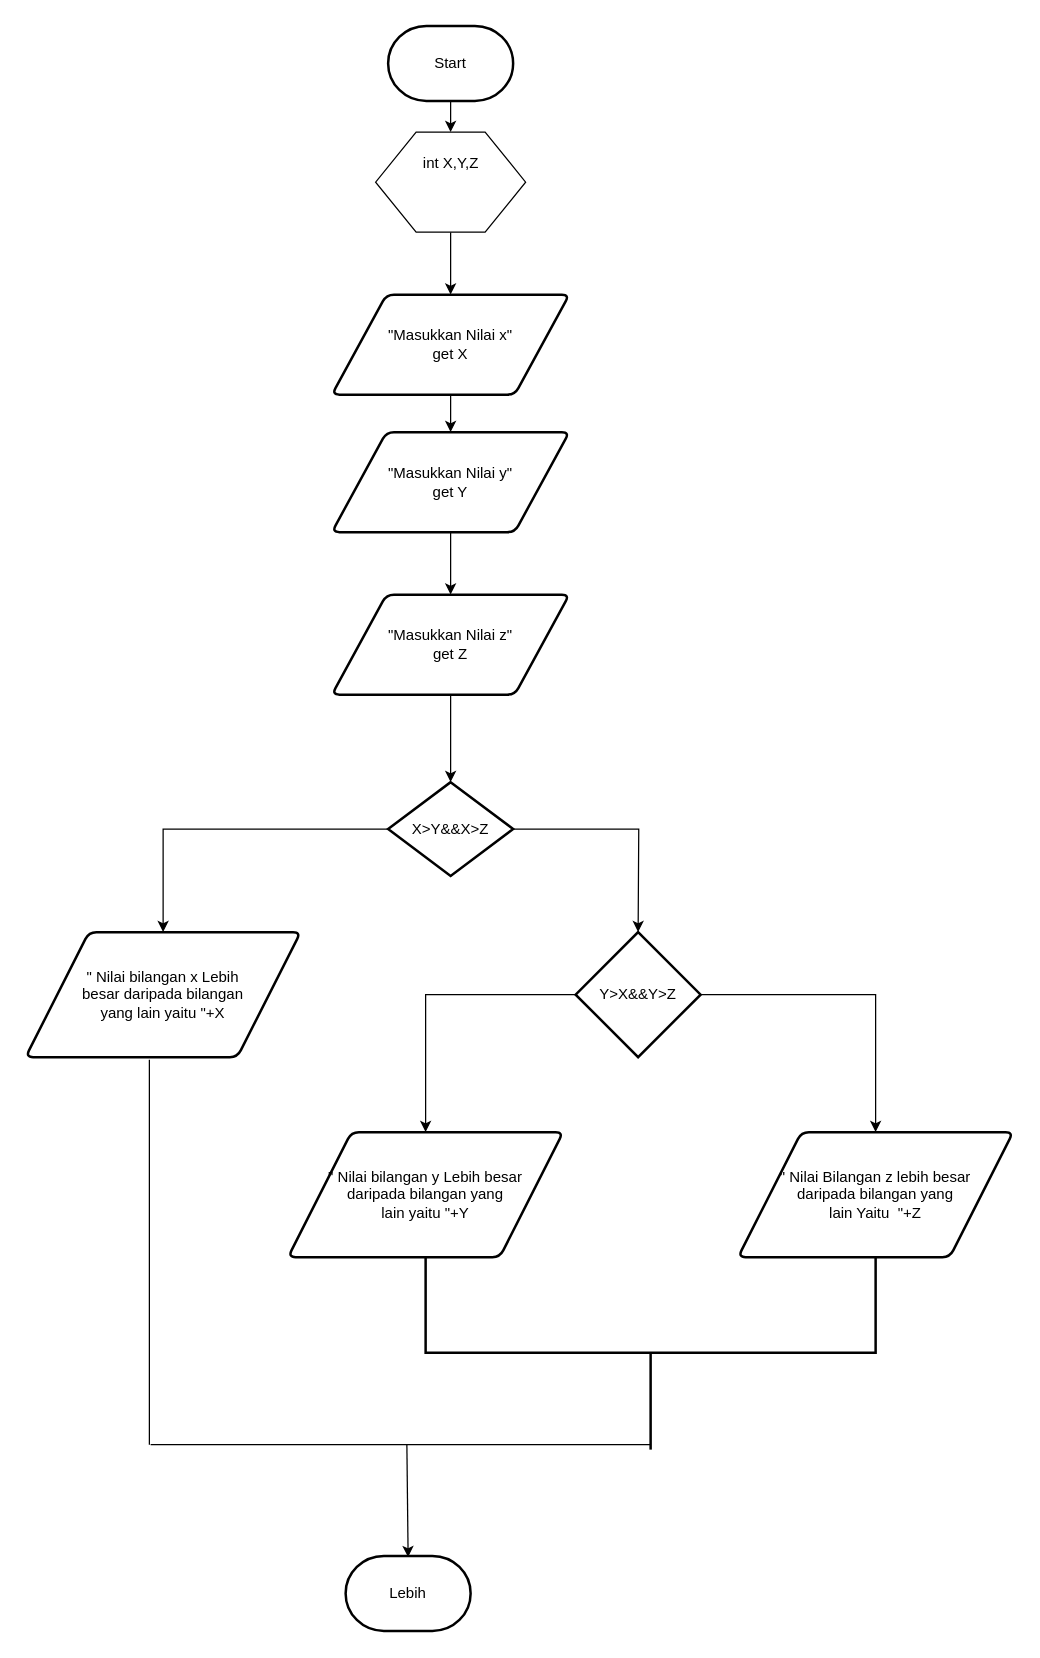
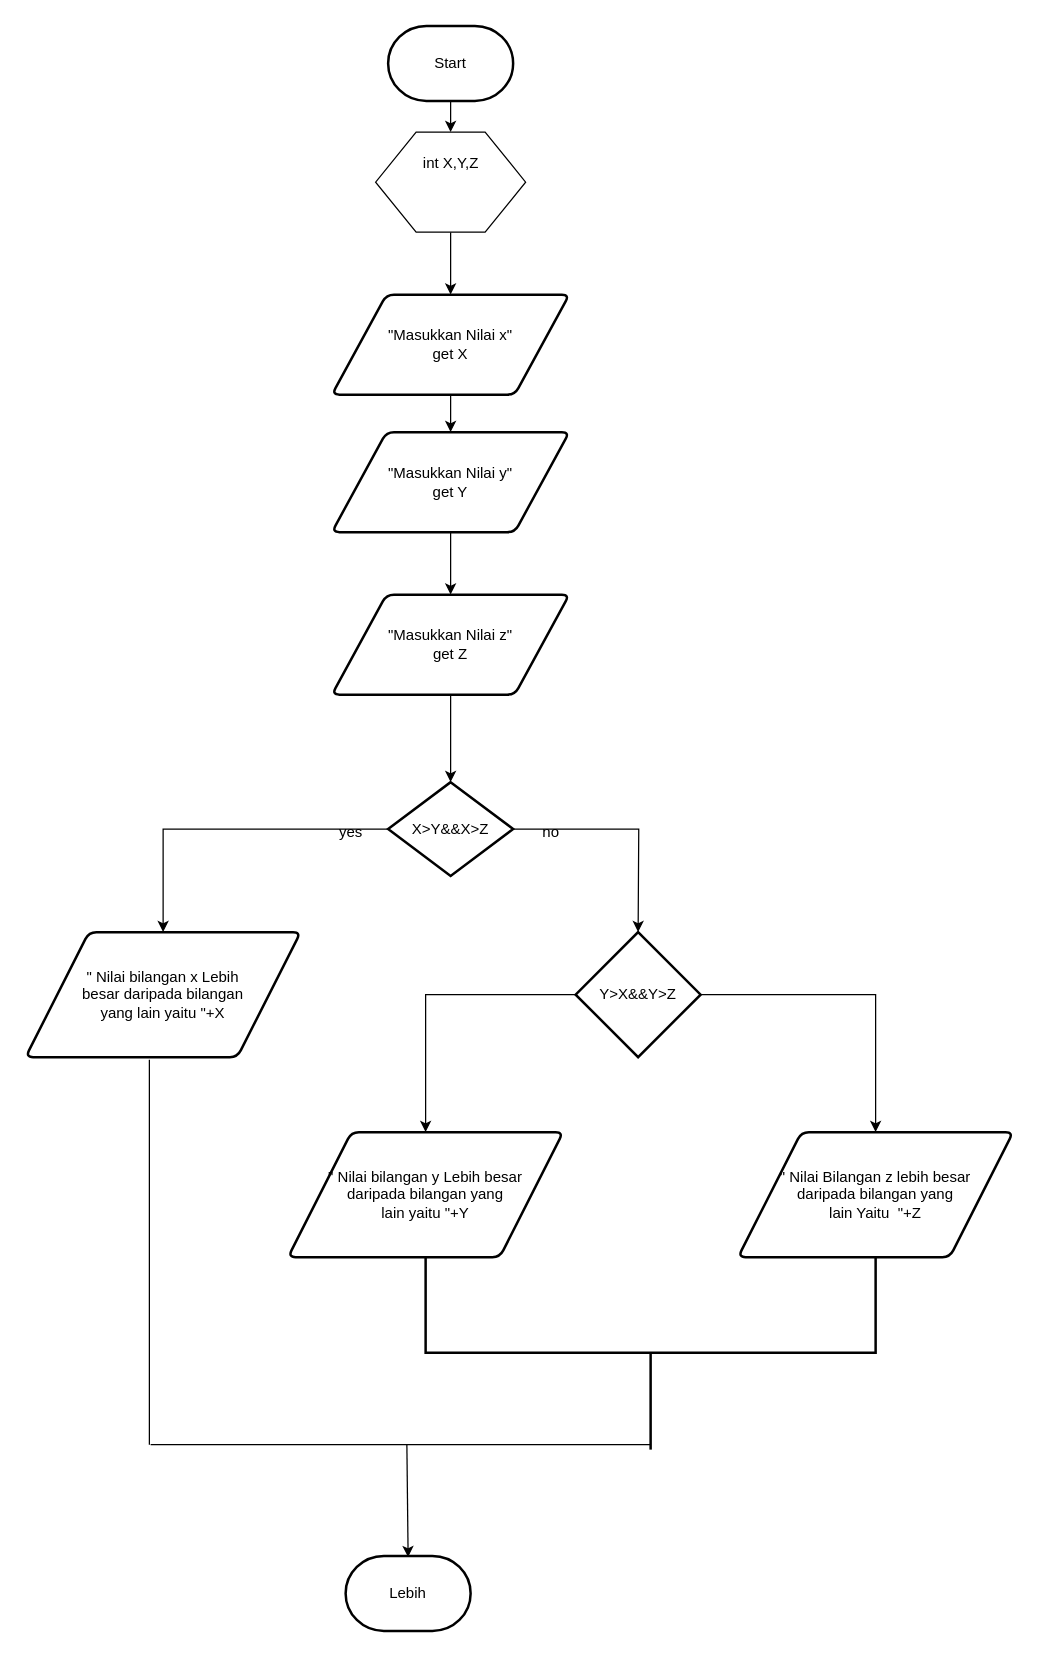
  <mxCell id="0" />
  <mxCell id="1" parent="0" />
  <mxCell id="2" value="" style="edgeStyle=orthogonalEdgeStyle;rounded=0;orthogonalLoop=1;jettySize=auto;html=1;" edge="1" parent="1" source="3" target="5"><mxGeometry relative="1" as="geometry" /></mxCell>
  <mxCell id="3" value="&lt;br&gt;&lt;div style=&quot;text-align: justify&quot;&gt;&lt;/div&gt;" style="verticalLabelPosition=bottom;verticalAlign=top;html=1;shape=hexagon;perimeter=hexagonPerimeter2;arcSize=6;size=0.27;whiteSpace=wrap;" vertex="1" parent="1"><mxGeometry x="300" y="105" width="120" height="80" as="geometry" /></mxCell>
  <mxCell id="4" value="" style="edgeStyle=orthogonalEdgeStyle;rounded=0;orthogonalLoop=1;jettySize=auto;html=1;" edge="1" parent="1" source="5" target="7"><mxGeometry relative="1" as="geometry" /></mxCell>
  <mxCell id="5" value="&quot;Masukkan Nilai x&quot;&lt;br&gt;get X" style="shape=parallelogram;html=1;strokeWidth=2;perimeter=parallelogramPerimeter;whiteSpace=wrap;rounded=1;arcSize=12;size=0.23;" vertex="1" parent="1"><mxGeometry x="265" y="235" width="190" height="80" as="geometry" /></mxCell>
  <mxCell id="6" value="" style="edgeStyle=orthogonalEdgeStyle;rounded=0;orthogonalLoop=1;jettySize=auto;html=1;" edge="1" parent="1" source="7" target="9"><mxGeometry relative="1" as="geometry" /></mxCell>
  <mxCell id="7" value="&quot;Masukkan Nilai y&quot;&lt;br&gt;get Y" style="shape=parallelogram;html=1;strokeWidth=2;perimeter=parallelogramPerimeter;whiteSpace=wrap;rounded=1;arcSize=12;size=0.23;" vertex="1" parent="1"><mxGeometry x="265" y="345" width="190" height="80" as="geometry" /></mxCell>
  <mxCell id="8" value="" style="edgeStyle=orthogonalEdgeStyle;rounded=0;orthogonalLoop=1;jettySize=auto;html=1;" edge="1" parent="1" source="9" target="12"><mxGeometry relative="1" as="geometry" /></mxCell>
  <mxCell id="9" value="&quot;Masukkan Nilai z&quot;&lt;br&gt;get Z" style="shape=parallelogram;html=1;strokeWidth=2;perimeter=parallelogramPerimeter;whiteSpace=wrap;rounded=1;arcSize=12;size=0.23;" vertex="1" parent="1"><mxGeometry x="265" y="475" width="190" height="80" as="geometry" /></mxCell>
  <mxCell id="10" value="" style="edgeStyle=orthogonalEdgeStyle;rounded=0;orthogonalLoop=1;jettySize=auto;html=1;" edge="1" parent="1" source="12"><mxGeometry relative="1" as="geometry"><mxPoint x="510" y="745" as="targetPoint" /></mxGeometry></mxCell>
  <mxCell id="11" value="" style="edgeStyle=orthogonalEdgeStyle;rounded=0;orthogonalLoop=1;jettySize=auto;html=1;" edge="1" parent="1" source="12" target="14"><mxGeometry relative="1" as="geometry" /></mxCell>
  <mxCell id="12" value="X&amp;gt;Y&amp;amp;&amp;amp;X&amp;gt;Z" style="strokeWidth=2;html=1;shape=mxgraph.flowchart.decision;whiteSpace=wrap;" vertex="1" parent="1"><mxGeometry x="310" y="625" width="100" height="75" as="geometry" /></mxCell>
+ <mxCell id="13" value="no" style="text;html=1;align=center;verticalAlign=middle;resizable=0;points=[];autosize=1;" vertex="1" parent="1"><mxGeometry x="425" y="655" width="30" height="20" as="geometry" /></mxCell>
  <mxCell id="14" value="&quot; Nilai bilangan x Lebih &lt;br&gt;besar daripada bilangan &lt;br&gt;yang lain yaitu &quot;+X" style="shape=parallelogram;html=1;strokeWidth=2;perimeter=parallelogramPerimeter;whiteSpace=wrap;rounded=1;arcSize=12;size=0.23;" vertex="1" parent="1"><mxGeometry x="20" y="745" width="220" height="100" as="geometry" /></mxCell>
  <mxCell id="15" value="&quot; Nilai Bilangan z lebih besar &lt;br&gt;daripada bilangan yang &lt;br&gt;lain Yaitu&amp;nbsp; &quot;+Z" style="shape=parallelogram;html=1;strokeWidth=2;perimeter=parallelogramPerimeter;whiteSpace=wrap;rounded=1;arcSize=12;size=0.23;" vertex="1" parent="1"><mxGeometry x="590" y="905" width="220" height="100" as="geometry" /></mxCell>
+ <mxCell id="16" value="yes" style="text;html=1;align=center;verticalAlign=middle;resizable=0;points=[];autosize=1;" vertex="1" parent="1"><mxGeometry x="265" y="655" width="30" height="20" as="geometry" /></mxCell>
  <mxCell id="17" value="" style="edgeStyle=orthogonalEdgeStyle;rounded=0;orthogonalLoop=1;jettySize=auto;html=1;" edge="1" parent="1" source="19" target="20"><mxGeometry relative="1" as="geometry" /></mxCell>
  <mxCell id="18" value="" style="edgeStyle=orthogonalEdgeStyle;rounded=0;orthogonalLoop=1;jettySize=auto;html=1;" edge="1" parent="1" source="19" target="15"><mxGeometry relative="1" as="geometry" /></mxCell>
  <mxCell id="19" value="Y&amp;gt;X&amp;amp;&amp;amp;Y&amp;gt;Z" style="strokeWidth=2;html=1;shape=mxgraph.flowchart.decision;whiteSpace=wrap;" vertex="1" parent="1"><mxGeometry x="460" y="745" width="100" height="100" as="geometry" /></mxCell>
  <mxCell id="20" value="&quot; Nilai bilangan y Lebih besar &lt;br&gt;daripada bilangan yang &lt;br&gt;lain yaitu &quot;+Y" style="shape=parallelogram;html=1;strokeWidth=2;perimeter=parallelogramPerimeter;whiteSpace=wrap;rounded=1;arcSize=12;size=0.23;" vertex="1" parent="1"><mxGeometry x="230" y="905" width="220" height="100" as="geometry" /></mxCell>
  <mxCell id="21" value="" style="strokeWidth=2;html=1;shape=mxgraph.flowchart.annotation_2;align=left;labelPosition=right;pointerEvents=1;rotation=-90;" vertex="1" parent="1"><mxGeometry x="442.5" y="901.5" width="155" height="360" as="geometry" /></mxCell>
  <mxCell id="22" value="" style="endArrow=none;html=1;entryX=0.45;entryY=1.02;entryDx=0;entryDy=0;entryPerimeter=0;" edge="1" parent="1" target="14"><mxGeometry width="50" height="50" relative="1" as="geometry"><mxPoint x="119" y="1155" as="sourcePoint" /><mxPoint x="140" y="885" as="targetPoint" /></mxGeometry></mxCell>
  <mxCell id="23" value="" style="endArrow=none;html=1;" edge="1" parent="1"><mxGeometry width="50" height="50" relative="1" as="geometry"><mxPoint x="120" y="1155" as="sourcePoint" /><mxPoint x="520" y="1155" as="targetPoint" /></mxGeometry></mxCell>
  <mxCell id="24" value="" style="endArrow=classic;html=1;" edge="1" parent="1"><mxGeometry width="50" height="50" relative="1" as="geometry"><mxPoint x="325" y="1155" as="sourcePoint" /><mxPoint x="326" y="1245" as="targetPoint" /></mxGeometry></mxCell>
  <mxCell id="25" value="int X,Y,Z" style="text;html=1;align=center;verticalAlign=middle;resizable=0;points=[];autosize=1;" vertex="1" parent="1"><mxGeometry x="330" y="120" width="60" height="20" as="geometry" /></mxCell>
  <mxCell id="26" value="" style="edgeStyle=orthogonalEdgeStyle;rounded=0;orthogonalLoop=1;jettySize=auto;html=1;" edge="1" parent="1" source="27"><mxGeometry relative="1" as="geometry"><mxPoint x="360" y="105" as="targetPoint" /></mxGeometry></mxCell>
  <mxCell id="27" value="Start" style="strokeWidth=2;html=1;shape=mxgraph.flowchart.terminator;whiteSpace=wrap;" vertex="1" parent="1"><mxGeometry x="310" y="20" width="100" height="60" as="geometry" /></mxCell>
  <mxCell id="28" value="Lebih" style="strokeWidth=2;html=1;shape=mxgraph.flowchart.terminator;whiteSpace=wrap;" vertex="1" parent="1"><mxGeometry x="276" y="1244" width="100" height="60" as="geometry" /></mxCell>
